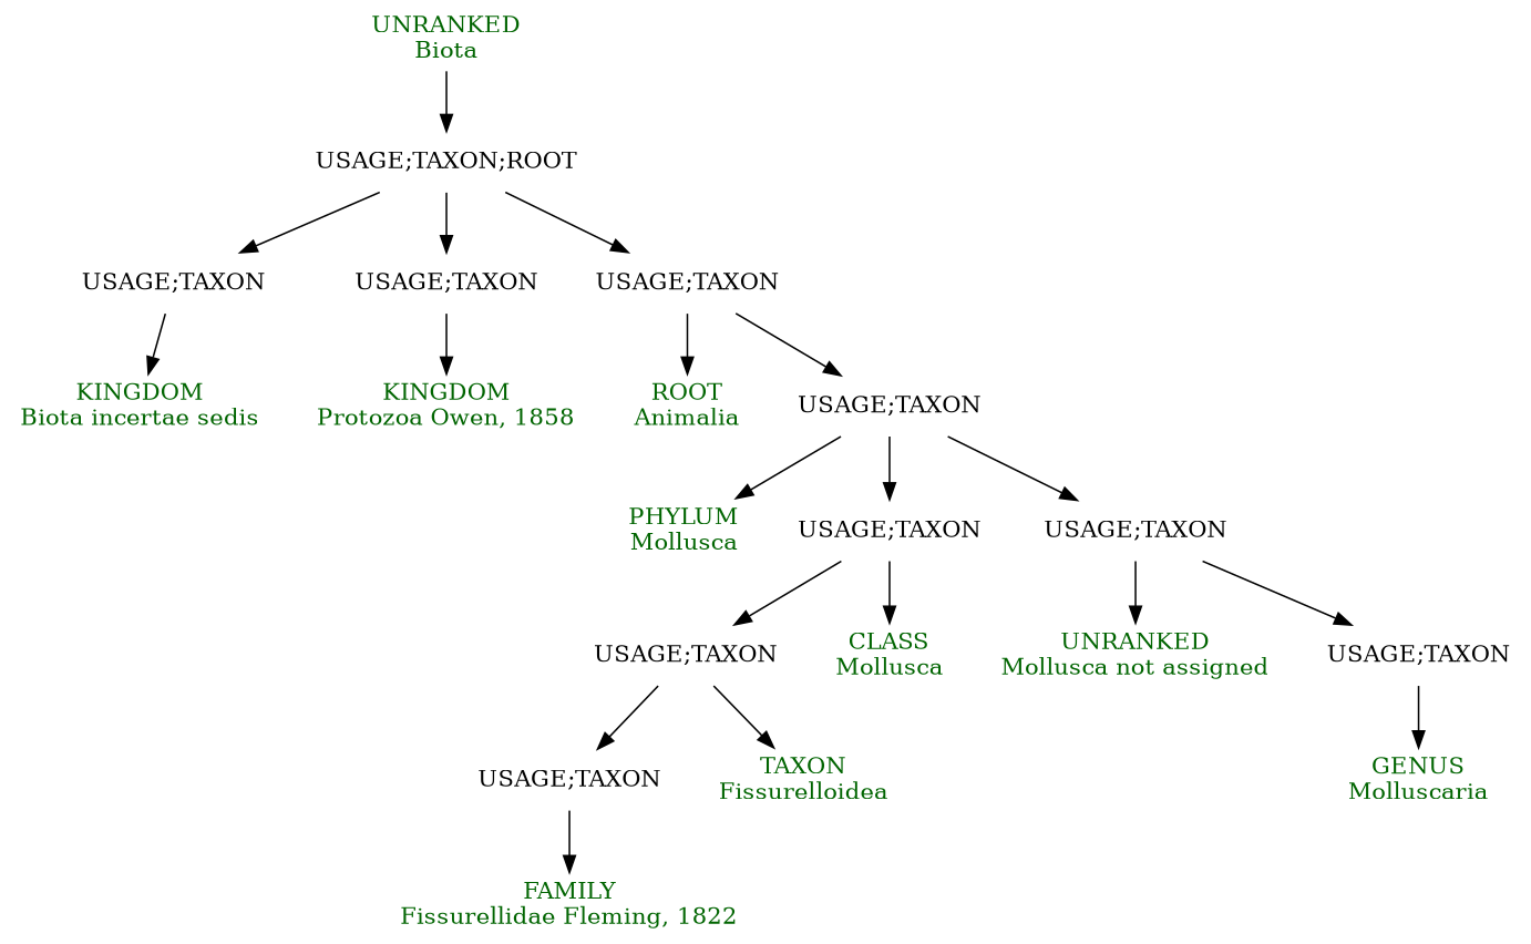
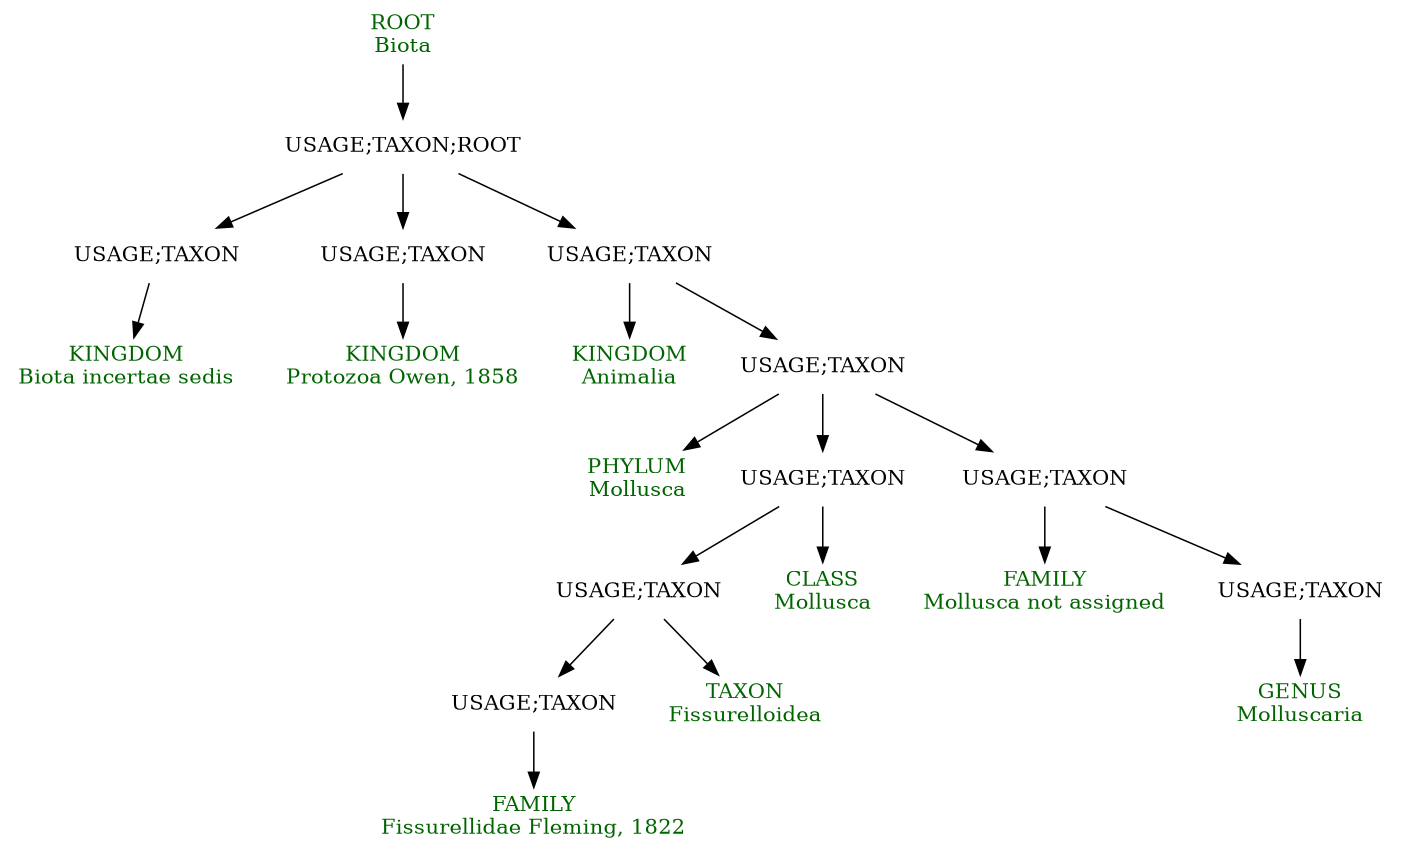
  digraph {
    node [shape=plaintext]
-   n1 [fontcolor=darkgreen label="UNRANKED\nBiota"]
+   n1 [fontcolor=darkgreen label="ROOT\nBiota"]
    n2 [label="USAGE;TAXON;ROOT"]
    n3 [label="USAGE;TAXON"]
    n4 [label="USAGE;TAXON"]
    n5 [label="USAGE;TAXON"]
    n6 [fontcolor=darkgreen label="KINGDOM\nBiota incertae sedis"]
    n7 [fontcolor=darkgreen label="KINGDOM\nProtozoa Owen, 1858"]
-   n8 [fontcolor=darkgreen label="ROOT\nAnimalia"]
+   n8 [fontcolor=darkgreen label="KINGDOM\nAnimalia"]
    n9 [label="USAGE;TAXON"]
    n10 [fontcolor=darkgreen label="PHYLUM\nMollusca"]
    n11 [label="USAGE;TAXON"]
    n12 [label="USAGE;TAXON"]
    n13 [label="USAGE;TAXON"]
    n14 [fontcolor=darkgreen label="CLASS\nMollusca"]
-   n15 [fontcolor=darkgreen label="UNRANKED\nMollusca not assigned"]
+   n15 [fontcolor=darkgreen label="FAMILY\nMollusca not assigned"]
    n16 [label="USAGE;TAXON"]
    n17 [label="USAGE;TAXON"]
    n18 [fontcolor=darkgreen label="TAXON\nFissurelloidea"]
    n19 [fontcolor=darkgreen label="GENUS\nMolluscaria"]
    n20 [fontcolor=darkgreen label="FAMILY\nFissurellidae Fleming, 1822"]
    n1 -> n2
    n2 -> n3
    n2 -> n4
    n2 -> n5
    n3 -> n6
    n4 -> n7
    n5 -> n8
    n5 -> n9
    n9 -> n10
    n9 -> n11
    n9 -> n12
    n11 -> n13
    n11 -> n14
    n12 -> n15
    n12 -> n16
    n13 -> n17
    n13 -> n18
    n16 -> n19
    n17 -> n20
  }
